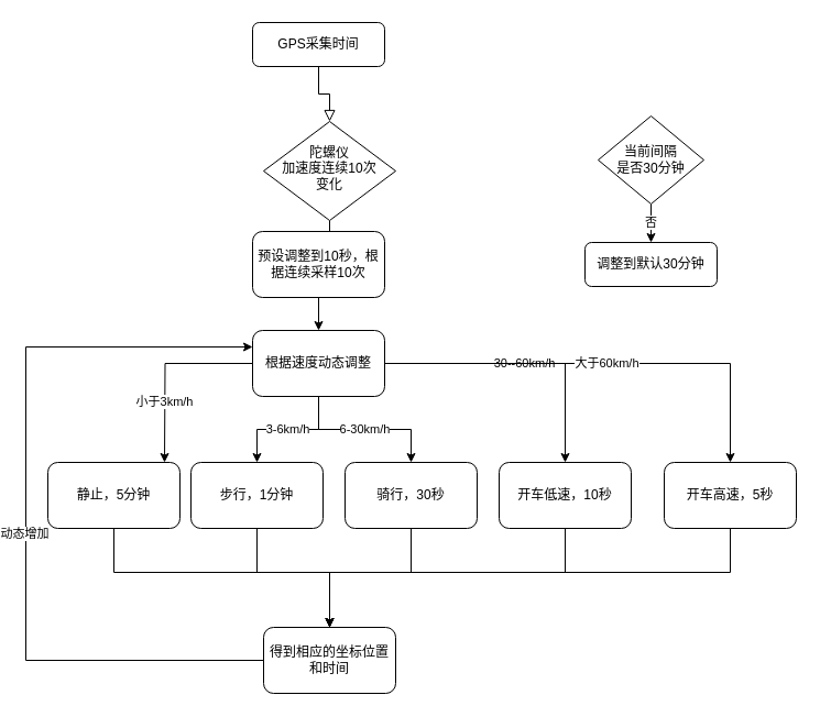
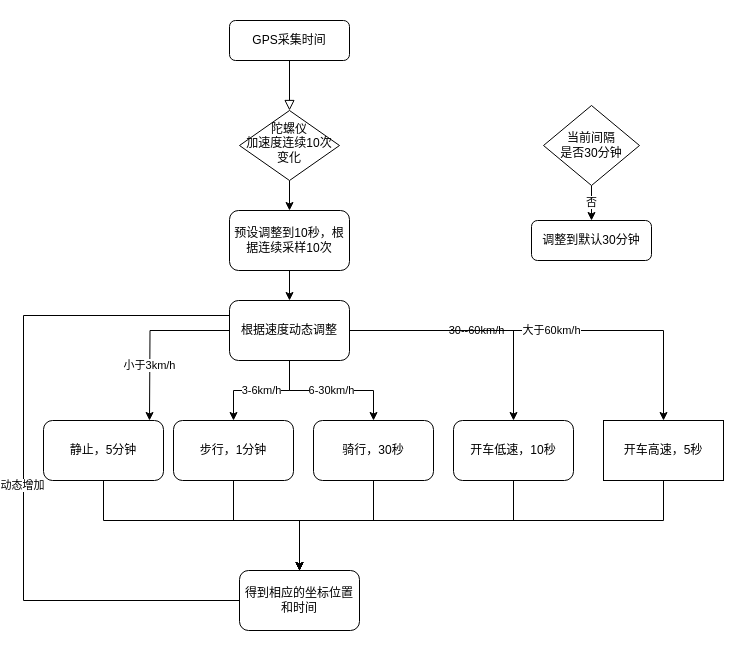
  <mxCell id="0" />
  <mxCell id="1" parent="0" />
  <mxCell id="2" value="" style="rounded=0;html=1;jettySize=auto;orthogonalLoop=1;fontSize=11;endArrow=block;endFill=0;endSize=8;strokeWidth=1;shadow=0;labelBackgroundColor=none;edgeStyle=orthogonalEdgeStyle;" parent="1" source="3" target="5" edge="1"><mxGeometry relative="1" as="geometry" /></mxCell>
  <mxCell id="3" value="GPS采集时间" style="rounded=1;whiteSpace=wrap;html=1;fontSize=12;glass=0;strokeWidth=1;shadow=0;" parent="1" vertex="1"><mxGeometry x="226" y="20" width="120" height="40" as="geometry" /></mxCell>
  <mxCell id="4" value="" style="edgeStyle=orthogonalEdgeStyle;rounded=0;orthogonalLoop=1;jettySize=auto;html=1;" edge="1" parent="1" source="5" target="25"><mxGeometry relative="1" as="geometry" /></mxCell>
- <mxCell id="5" value="陀螺仪&lt;br&gt;加速度连续10次&lt;br&gt;变化" style="rhombus;whiteSpace=wrap;html=1;shadow=0;fontFamily=Helvetica;fontSize=12;align=center;strokeWidth=1;spacing=6;spacingTop=-4;" parent="1" vertex="1"><mxGeometry x="236" y="110" width="120" height="90" as="geometry" /></mxCell>
+ <mxCell id="5" value="陀螺仪&lt;br&gt;加速度连续10次&lt;br&gt;变化" style="rhombus;whiteSpace=wrap;html=1;shadow=0;fontFamily=Helvetica;fontSize=12;align=center;strokeWidth=1;spacing=6;spacingTop=-4;" parent="1" vertex="1"><mxGeometry x="236" y="110" width="100" height="70" as="geometry" /></mxCell>
  <mxCell id="6" value="调整到默认30分钟" style="rounded=1;whiteSpace=wrap;html=1;fontSize=12;glass=0;strokeWidth=1;shadow=0;" parent="1" vertex="1"><mxGeometry x="528" y="220" width="120" height="40" as="geometry" /></mxCell>
  <mxCell id="7" value="3-6km/h" style="edgeStyle=orthogonalEdgeStyle;rounded=0;orthogonalLoop=1;jettySize=auto;html=1;entryX=0.5;entryY=0;entryDx=0;entryDy=0;" edge="1" parent="1" source="13" target="15"><mxGeometry relative="1" as="geometry"><mxPoint x="286" y="420" as="targetPoint" /></mxGeometry></mxCell>
  <mxCell id="8" style="edgeStyle=orthogonalEdgeStyle;rounded=0;orthogonalLoop=1;jettySize=auto;html=1;" edge="1" parent="1" source="13"><mxGeometry relative="1" as="geometry"><mxPoint x="146" y="420" as="targetPoint" /></mxGeometry></mxCell>
  <mxCell id="9" value="小于3km/h" style="edgeLabel;html=1;align=center;verticalAlign=middle;resizable=0;points=[];" vertex="1" connectable="0" parent="8"><mxGeometry x="0.341" y="-1" relative="1" as="geometry"><mxPoint as="offset" /></mxGeometry></mxCell>
  <mxCell id="10" value="30--60km/h" style="edgeStyle=orthogonalEdgeStyle;rounded=0;orthogonalLoop=1;jettySize=auto;html=1;entryX=0.5;entryY=0;entryDx=0;entryDy=0;" edge="1" parent="1" source="13" target="21"><mxGeometry relative="1" as="geometry"><mxPoint x="546" y="420" as="targetPoint" /></mxGeometry></mxCell>
  <mxCell id="11" value="6-30km/h" style="edgeStyle=orthogonalEdgeStyle;rounded=0;orthogonalLoop=1;jettySize=auto;html=1;entryX=0.5;entryY=0;entryDx=0;entryDy=0;" edge="1" parent="1" source="13" target="19"><mxGeometry relative="1" as="geometry" /></mxCell>
  <mxCell id="12" value="大于60km/h" style="edgeStyle=orthogonalEdgeStyle;rounded=0;orthogonalLoop=1;jettySize=auto;html=1;" edge="1" parent="1" source="13" target="23"><mxGeometry relative="1" as="geometry"><mxPoint x="686" y="420" as="targetPoint" /></mxGeometry></mxCell>
  <mxCell id="13" value="&lt;span&gt;根据速度动态调整&lt;/span&gt;" style="rounded=1;whiteSpace=wrap;html=1;" vertex="1" parent="1"><mxGeometry x="226" y="300" width="120" height="60" as="geometry" /></mxCell>
  <mxCell id="14" style="edgeStyle=orthogonalEdgeStyle;rounded=0;orthogonalLoop=1;jettySize=auto;html=1;entryX=0.5;entryY=0;entryDx=0;entryDy=0;" edge="1" parent="1" source="15" target="30"><mxGeometry relative="1" as="geometry"><Array as="points"><mxPoint x="230" y="520" /><mxPoint x="296" y="520" /></Array></mxGeometry></mxCell>
  <mxCell id="15" value="步行，1分钟" style="rounded=1;whiteSpace=wrap;html=1;" vertex="1" parent="1"><mxGeometry x="170" y="420" width="120" height="60" as="geometry" /></mxCell>
  <mxCell id="16" style="edgeStyle=orthogonalEdgeStyle;rounded=0;orthogonalLoop=1;jettySize=auto;html=1;" edge="1" parent="1" source="17" target="30"><mxGeometry relative="1" as="geometry"><Array as="points"><mxPoint x="100" y="520" /><mxPoint x="296" y="520" /></Array></mxGeometry></mxCell>
  <mxCell id="17" value="静止，5分钟" style="rounded=1;whiteSpace=wrap;html=1;" vertex="1" parent="1"><mxGeometry x="40" y="420" width="120" height="60" as="geometry" /></mxCell>
  <mxCell id="18" style="edgeStyle=orthogonalEdgeStyle;rounded=0;orthogonalLoop=1;jettySize=auto;html=1;entryX=0.5;entryY=0;entryDx=0;entryDy=0;" edge="1" parent="1" source="19" target="30"><mxGeometry relative="1" as="geometry"><Array as="points"><mxPoint x="370" y="520" /><mxPoint x="296" y="520" /></Array></mxGeometry></mxCell>
  <mxCell id="19" value="骑行，30秒" style="rounded=1;whiteSpace=wrap;html=1;" vertex="1" parent="1"><mxGeometry x="310" y="420" width="120" height="60" as="geometry" /></mxCell>
  <mxCell id="20" style="edgeStyle=orthogonalEdgeStyle;rounded=0;orthogonalLoop=1;jettySize=auto;html=1;" edge="1" parent="1" source="21" target="30"><mxGeometry relative="1" as="geometry"><Array as="points"><mxPoint x="510" y="520" /><mxPoint x="296" y="520" /></Array></mxGeometry></mxCell>
  <mxCell id="21" value="开车低速，10秒" style="rounded=1;whiteSpace=wrap;html=1;" vertex="1" parent="1"><mxGeometry x="450" y="420" width="120" height="60" as="geometry" /></mxCell>
  <mxCell id="22" style="edgeStyle=orthogonalEdgeStyle;rounded=0;orthogonalLoop=1;jettySize=auto;html=1;" edge="1" parent="1" source="23" target="30"><mxGeometry relative="1" as="geometry"><Array as="points"><mxPoint x="660" y="520" /><mxPoint x="296" y="520" /></Array></mxGeometry></mxCell>
- <mxCell id="23" value="开车高速，5秒" style="rounded=1;whiteSpace=wrap;html=1;" vertex="1" parent="1"><mxGeometry x="600" y="420" width="120" height="60" as="geometry" /></mxCell>
+ <mxCell id="23" value="开车高速，5秒" style="whiteSpace=wrap;html=1;rounded=0;" vertex="1" parent="1"><mxGeometry x="600" y="420" width="120" height="60" as="geometry" /></mxCell>
  <mxCell id="24" value="" style="edgeStyle=orthogonalEdgeStyle;rounded=0;orthogonalLoop=1;jettySize=auto;html=1;" edge="1" parent="1" source="25" target="13"><mxGeometry relative="1" as="geometry" /></mxCell>
  <mxCell id="25" value="预设调整到10秒，根据连续采样10次" style="rounded=1;whiteSpace=wrap;html=1;" vertex="1" parent="1"><mxGeometry x="226" y="210" width="120" height="60" as="geometry" /></mxCell>
  <mxCell id="26" value="否" style="edgeStyle=orthogonalEdgeStyle;rounded=0;orthogonalLoop=1;jettySize=auto;html=1;" edge="1" parent="1" source="27" target="6"><mxGeometry relative="1" as="geometry" /></mxCell>
  <mxCell id="27" value="当前间隔&lt;br&gt;是否30分钟" style="rhombus;whiteSpace=wrap;html=1;" vertex="1" parent="1"><mxGeometry x="540" y="105" width="96" height="80" as="geometry" /></mxCell>
- <mxCell id="28" style="edgeStyle=orthogonalEdgeStyle;rounded=0;orthogonalLoop=1;jettySize=auto;html=1;entryX=0;entryY=0.25;entryDx=0;entryDy=0;" edge="1" parent="1" source="30" target="13"><mxGeometry relative="1" as="geometry"><Array as="points"><mxPoint x="20" y="600" /><mxPoint x="20" y="315" /></Array></mxGeometry></mxCell>
+ <mxCell id="28" style="edgeStyle=orthogonalEdgeStyle;rounded=0;orthogonalLoop=1;jettySize=auto;html=1;entryX=0;entryY=0.25;entryDx=0;entryDy=0;endArrow=none;" edge="1" parent="1" source="30" target="13"><mxGeometry relative="1" as="geometry"><Array as="points"><mxPoint x="20" y="600" /><mxPoint x="20" y="315" /></Array></mxGeometry></mxCell>
  <mxCell id="29" value="动态增加" style="edgeLabel;html=1;align=center;verticalAlign=middle;resizable=0;points=[];" vertex="1" connectable="0" parent="28"><mxGeometry x="-0.062" y="2" relative="1" as="geometry"><mxPoint as="offset" /></mxGeometry></mxCell>
  <mxCell id="30" value="得到相应的坐标位置和时间" style="rounded=1;whiteSpace=wrap;html=1;" vertex="1" parent="1"><mxGeometry x="236" y="570" width="120" height="60" as="geometry" /></mxCell>
